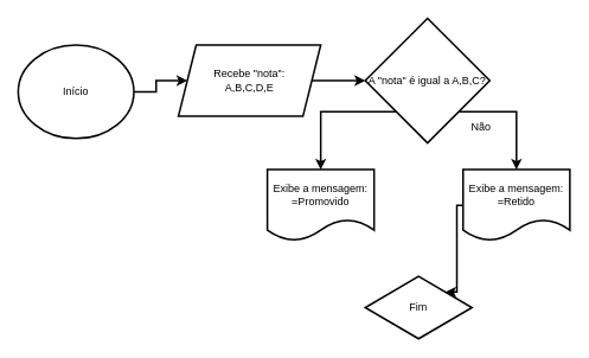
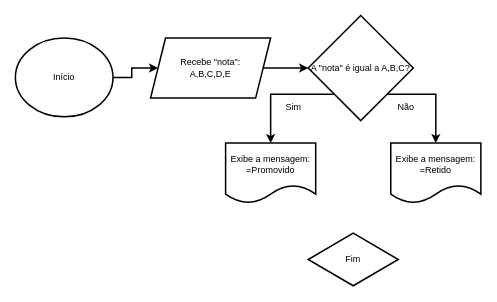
  <mxCell id="0" />
  <mxCell id="1" parent="0" />
  <mxCell id="2" value="" style="edgeStyle=orthogonalEdgeStyle;rounded=0;orthogonalLoop=1;jettySize=auto;html=1;strokeWidth=2;" parent="1" source="3" target="5" edge="1"><mxGeometry relative="1" as="geometry" /></mxCell>
  <mxCell id="3" value="Início" style="ellipse;whiteSpace=wrap;html=1;strokeWidth=2;" parent="1" vertex="1"><mxGeometry x="20" y="50" width="130" height="105" as="geometry" /></mxCell>
  <mxCell id="4" value="" style="edgeStyle=orthogonalEdgeStyle;rounded=0;orthogonalLoop=1;jettySize=auto;html=1;strokeWidth=2;" parent="1" source="5" target="8" edge="1"><mxGeometry relative="1" as="geometry" /></mxCell>
  <mxCell id="5" value="Recebe &quot;nota&quot;:&lt;br&gt;A,B,C,D,E" style="shape=parallelogram;perimeter=parallelogramPerimeter;whiteSpace=wrap;html=1;fixedSize=1;strokeWidth=2;" parent="1" vertex="1"><mxGeometry x="200" y="50" width="160" height="80" as="geometry" /></mxCell>
  <mxCell id="6" style="edgeStyle=orthogonalEdgeStyle;rounded=0;orthogonalLoop=1;jettySize=auto;html=1;exitX=0;exitY=1;exitDx=0;exitDy=0;entryX=0.5;entryY=0;entryDx=0;entryDy=0;strokeWidth=2;" parent="1" source="8" target="9" edge="1"><mxGeometry relative="1" as="geometry"><Array as="points"><mxPoint x="360" y="125" /></Array></mxGeometry></mxCell>
  <mxCell id="7" style="edgeStyle=orthogonalEdgeStyle;rounded=0;orthogonalLoop=1;jettySize=auto;html=1;exitX=1;exitY=1;exitDx=0;exitDy=0;entryX=0.5;entryY=0;entryDx=0;entryDy=0;strokeWidth=2;" parent="1" source="8" target="11" edge="1"><mxGeometry relative="1" as="geometry"><Array as="points"><mxPoint x="580" y="125" /></Array></mxGeometry></mxCell>
  <mxCell id="8" value="A &quot;nota&quot; é igual a A,B,C?" style="rhombus;whiteSpace=wrap;html=1;strokeWidth=2;" parent="1" vertex="1"><mxGeometry x="410" y="20" width="140" height="140" as="geometry" /></mxCell>
  <mxCell id="9" value="&lt;div&gt;Exibe a mensagem:&lt;/div&gt;=Promovido" style="shape=document;whiteSpace=wrap;html=1;boundedLbl=1;strokeWidth=2;" parent="1" vertex="1"><mxGeometry x="300" y="190" width="120" height="80" as="geometry" /></mxCell>
- <mxCell id="10" style="edgeStyle=orthogonalEdgeStyle;rounded=0;orthogonalLoop=1;jettySize=auto;html=1;exitX=0;exitY=0.5;exitDx=0;exitDy=0;entryX=1;entryY=0;entryDx=0;entryDy=0;strokeWidth=2;" parent="1" source="11" target="14" edge="1"><mxGeometry relative="1" as="geometry"><Array as="points"><mxPoint x="513" y="230" /></Array></mxGeometry></mxCell>
  <mxCell id="11" value="&lt;div&gt;Exibe a mensagem:&lt;/div&gt;=Retido" style="shape=document;whiteSpace=wrap;html=1;boundedLbl=1;strokeWidth=2;" parent="1" vertex="1"><mxGeometry x="520" y="190" width="120" height="80" as="geometry" /></mxCell>
+ <mxCell id="12" value="Sim" style="text;html=1;align=center;verticalAlign=middle;resizable=0;points=[];autosize=1;strokeColor=none;fillColor=none;" parent="1" vertex="1"><mxGeometry x="370" y="128" width="40" height="30" as="geometry" /></mxCell>
  <mxCell id="13" value="Não" style="text;html=1;align=center;verticalAlign=middle;resizable=0;points=[];autosize=1;strokeColor=none;fillColor=none;" parent="1" vertex="1"><mxGeometry x="515" y="128" width="50" height="30" as="geometry" /></mxCell>
  <mxCell id="14" value="Fim" style="rhombus;whiteSpace=wrap;html=1;strokeWidth=2;" parent="1" vertex="1"><mxGeometry x="410" y="310" width="120" height="70" as="geometry" /></mxCell>
